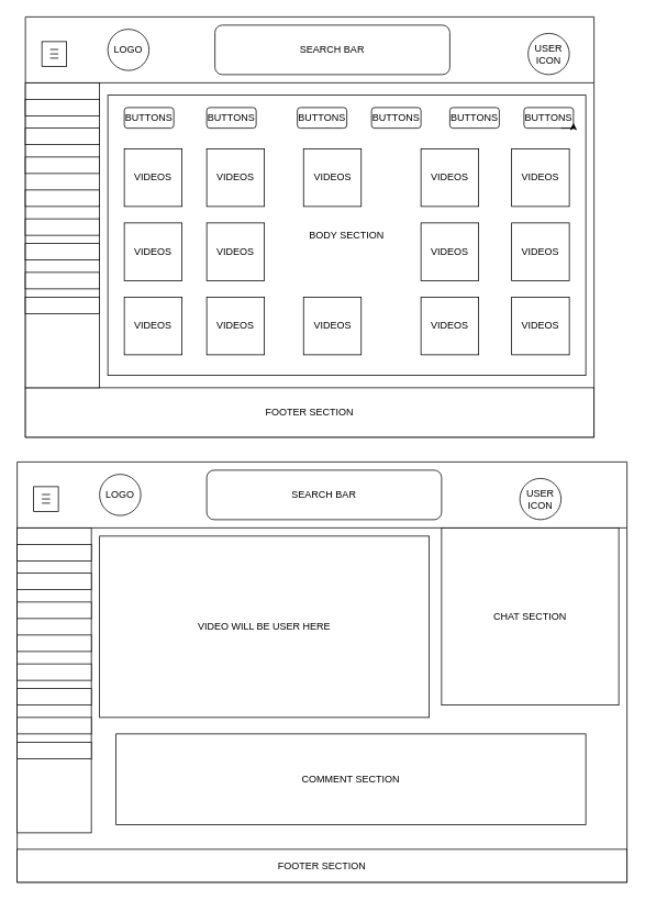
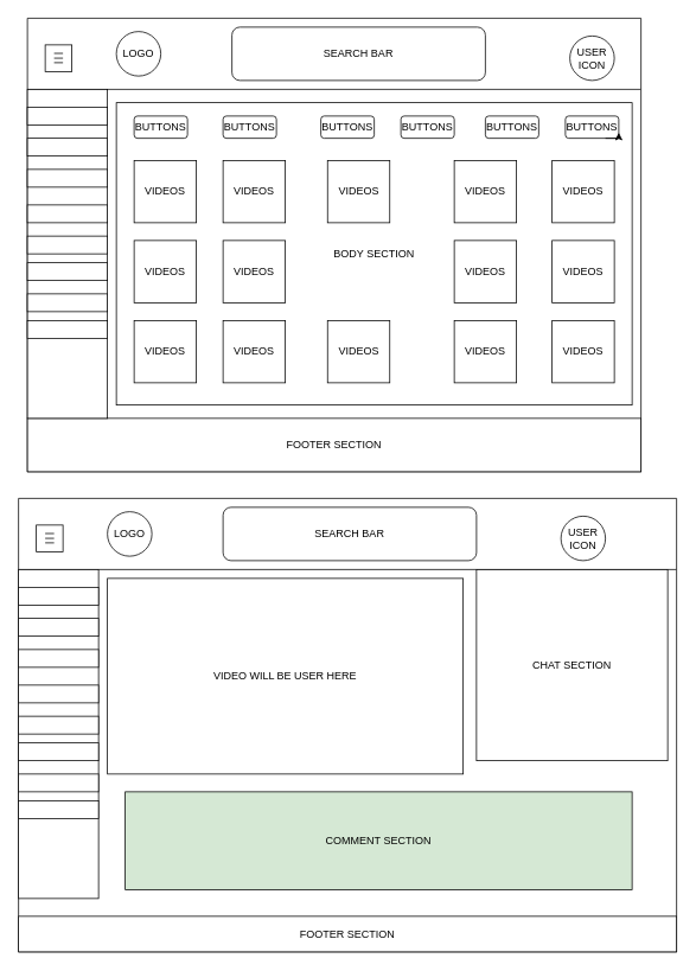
  <mxCell id="0" />
  <mxCell id="1" parent="0" />
  <mxCell id="2" value="HEADER SECTION" style="swimlane;whiteSpace=wrap;html=1;startSize=80;" parent="1" vertex="1"><mxGeometry x="30" y="20" width="690" height="510" as="geometry" /></mxCell>
  <mxCell id="3" value="FOOTER SECTION" style="rounded=0;whiteSpace=wrap;html=1;" parent="2" vertex="1"><mxGeometry y="450" width="690" height="60" as="geometry" /></mxCell>
  <mxCell id="4" value="" style="rounded=0;whiteSpace=wrap;html=1;strokeColor=#000000;" parent="2" vertex="1"><mxGeometry x="20" y="30" width="30" height="30" as="geometry" /></mxCell>
  <mxCell id="5" value="LOGO" style="ellipse;whiteSpace=wrap;html=1;aspect=fixed;" parent="2" vertex="1"><mxGeometry x="100" y="15" width="50" height="50" as="geometry" /></mxCell>
  <mxCell id="6" value="" style="rounded=0;whiteSpace=wrap;html=1;" parent="2" vertex="1"><mxGeometry y="80" width="90" height="370" as="geometry" /></mxCell>
  <mxCell id="7" value="SEARCH BAR" style="rounded=1;whiteSpace=wrap;html=1;" parent="2" vertex="1"><mxGeometry x="230" y="10" width="285" height="60" as="geometry" /></mxCell>
  <mxCell id="8" value="USER ICON" style="ellipse;whiteSpace=wrap;html=1;aspect=fixed;" parent="2" vertex="1"><mxGeometry x="610" y="20" width="50" height="50" as="geometry" /></mxCell>
  <mxCell id="9" style="edgeStyle=orthogonalEdgeStyle;rounded=0;orthogonalLoop=1;jettySize=auto;html=1;exitX=0.5;exitY=1;exitDx=0;exitDy=0;" parent="2" source="6" target="6" edge="1"><mxGeometry relative="1" as="geometry" /></mxCell>
  <mxCell id="10" style="edgeStyle=orthogonalEdgeStyle;rounded=0;orthogonalLoop=1;jettySize=auto;html=1;exitX=0.5;exitY=1;exitDx=0;exitDy=0;" parent="2" source="6" target="6" edge="1"><mxGeometry relative="1" as="geometry" /></mxCell>
  <mxCell id="11" value="BODY SECTION" style="rounded=0;whiteSpace=wrap;html=1;" parent="2" vertex="1"><mxGeometry x="100" y="95" width="580" height="340" as="geometry" /></mxCell>
  <mxCell id="12" value="BUTTONS" style="rounded=1;whiteSpace=wrap;html=1;" parent="2" vertex="1"><mxGeometry x="120" y="110" width="60" height="25" as="geometry" /></mxCell>
  <mxCell id="13" value="BUTTONS" style="rounded=1;whiteSpace=wrap;html=1;" parent="2" vertex="1"><mxGeometry x="220" y="110" width="60" height="25" as="geometry" /></mxCell>
  <mxCell id="14" value="BUTTONS" style="rounded=1;whiteSpace=wrap;html=1;" parent="2" vertex="1"><mxGeometry x="330" y="110" width="60" height="25" as="geometry" /></mxCell>
  <mxCell id="15" value="BUTTONS" style="rounded=1;whiteSpace=wrap;html=1;" parent="2" vertex="1"><mxGeometry x="420" y="110" width="60" height="25" as="geometry" /></mxCell>
  <mxCell id="16" value="BUTTONS" style="rounded=1;whiteSpace=wrap;html=1;" parent="2" vertex="1"><mxGeometry x="515" y="110" width="60" height="25" as="geometry" /></mxCell>
  <mxCell id="17" value="BUTTONS" style="rounded=1;whiteSpace=wrap;html=1;" parent="2" vertex="1"><mxGeometry x="605" y="110" width="60" height="25" as="geometry" /></mxCell>
  <mxCell id="18" style="edgeStyle=orthogonalEdgeStyle;rounded=0;orthogonalLoop=1;jettySize=auto;html=1;exitX=0.75;exitY=1;exitDx=0;exitDy=0;entryX=1;entryY=0.75;entryDx=0;entryDy=0;" parent="2" source="17" target="17" edge="1"><mxGeometry relative="1" as="geometry" /></mxCell>
  <mxCell id="19" value="VIDEOS" style="whiteSpace=wrap;html=1;aspect=fixed;" parent="2" vertex="1"><mxGeometry x="120" y="160" width="70" height="70" as="geometry" /></mxCell>
  <mxCell id="20" value="VIDEOS" style="whiteSpace=wrap;html=1;aspect=fixed;" parent="2" vertex="1"><mxGeometry x="120" y="250" width="70" height="70" as="geometry" /></mxCell>
  <mxCell id="21" value="VIDEOS" style="whiteSpace=wrap;html=1;aspect=fixed;" parent="2" vertex="1"><mxGeometry x="120" y="340" width="70" height="70" as="geometry" /></mxCell>
  <mxCell id="22" value="VIDEOS" style="whiteSpace=wrap;html=1;aspect=fixed;" parent="2" vertex="1"><mxGeometry x="220" y="160" width="70" height="70" as="geometry" /></mxCell>
  <mxCell id="23" value="VIDEOS" style="whiteSpace=wrap;html=1;aspect=fixed;" parent="2" vertex="1"><mxGeometry x="220" y="250" width="70" height="70" as="geometry" /></mxCell>
  <mxCell id="24" value="VIDEOS" style="whiteSpace=wrap;html=1;aspect=fixed;" parent="2" vertex="1"><mxGeometry x="220" y="340" width="70" height="70" as="geometry" /></mxCell>
  <mxCell id="25" value="VIDEOS" style="whiteSpace=wrap;html=1;aspect=fixed;" parent="2" vertex="1"><mxGeometry x="480" y="160" width="70" height="70" as="geometry" /></mxCell>
  <mxCell id="26" value="VIDEOS" style="whiteSpace=wrap;html=1;aspect=fixed;" parent="2" vertex="1"><mxGeometry x="480" y="250" width="70" height="70" as="geometry" /></mxCell>
  <mxCell id="27" value="VIDEOS" style="whiteSpace=wrap;html=1;aspect=fixed;" parent="2" vertex="1"><mxGeometry x="337.5" y="160" width="70" height="70" as="geometry" /></mxCell>
  <mxCell id="28" value="VIDEOS" style="whiteSpace=wrap;html=1;aspect=fixed;" parent="2" vertex="1"><mxGeometry x="337.5" y="340" width="70" height="70" as="geometry" /></mxCell>
  <mxCell id="29" value="VIDEOS" style="whiteSpace=wrap;html=1;aspect=fixed;" parent="2" vertex="1"><mxGeometry x="480" y="340" width="70" height="70" as="geometry" /></mxCell>
  <mxCell id="30" value="VIDEOS" style="whiteSpace=wrap;html=1;aspect=fixed;" parent="2" vertex="1"><mxGeometry x="590" y="160" width="70" height="70" as="geometry" /></mxCell>
  <mxCell id="31" value="VIDEOS" style="whiteSpace=wrap;html=1;aspect=fixed;" parent="2" vertex="1"><mxGeometry x="590" y="250" width="70" height="70" as="geometry" /></mxCell>
  <mxCell id="32" value="VIDEOS" style="whiteSpace=wrap;html=1;aspect=fixed;" parent="2" vertex="1"><mxGeometry x="590" y="340" width="70" height="70" as="geometry" /></mxCell>
  <mxCell id="33" value="" style="endArrow=none;html=1;rounded=0;" parent="2" edge="1"><mxGeometry width="50" height="50" relative="1" as="geometry"><mxPoint x="30" y="39.5" as="sourcePoint" /><mxPoint x="40" y="39.5" as="targetPoint" /></mxGeometry></mxCell>
  <mxCell id="34" value="" style="endArrow=none;html=1;rounded=0;" parent="2" edge="1"><mxGeometry width="50" height="50" relative="1" as="geometry"><mxPoint x="30" y="44.93" as="sourcePoint" /><mxPoint x="40" y="44.93" as="targetPoint" /></mxGeometry></mxCell>
  <mxCell id="35" value="" style="endArrow=none;html=1;rounded=0;" parent="2" edge="1"><mxGeometry width="50" height="50" relative="1" as="geometry"><mxPoint x="30" y="50" as="sourcePoint" /><mxPoint x="40" y="50" as="targetPoint" /></mxGeometry></mxCell>
  <mxCell id="36" value="" style="rounded=0;whiteSpace=wrap;html=1;" parent="2" vertex="1"><mxGeometry y="100" width="90" height="20" as="geometry" /></mxCell>
  <mxCell id="37" value="" style="rounded=0;whiteSpace=wrap;html=1;" parent="2" vertex="1"><mxGeometry y="135" width="90" height="20" as="geometry" /></mxCell>
  <mxCell id="38" value="" style="rounded=0;whiteSpace=wrap;html=1;" parent="2" vertex="1"><mxGeometry y="170" width="90" height="20" as="geometry" /></mxCell>
  <mxCell id="39" value="" style="rounded=0;whiteSpace=wrap;html=1;" parent="2" vertex="1"><mxGeometry y="210" width="90" height="20" as="geometry" /></mxCell>
  <mxCell id="40" value="" style="rounded=0;whiteSpace=wrap;html=1;" parent="2" vertex="1"><mxGeometry y="245" width="90" height="20" as="geometry" /></mxCell>
  <mxCell id="41" value="" style="rounded=0;whiteSpace=wrap;html=1;" parent="2" vertex="1"><mxGeometry y="275" width="90" height="20" as="geometry" /></mxCell>
  <mxCell id="42" value="" style="rounded=0;whiteSpace=wrap;html=1;" parent="2" vertex="1"><mxGeometry y="310" width="90" height="20" as="geometry" /></mxCell>
  <mxCell id="43" value="" style="rounded=0;whiteSpace=wrap;html=1;" parent="2" vertex="1"><mxGeometry y="340" width="90" height="20" as="geometry" /></mxCell>
  <mxCell id="44" value="HEADER SECTION" style="swimlane;whiteSpace=wrap;html=1;startSize=80;" parent="1" vertex="1"><mxGeometry x="20" y="560" width="740" height="510" as="geometry" /></mxCell>
  <mxCell id="45" value="FOOTER SECTION" style="rounded=0;whiteSpace=wrap;html=1;" parent="44" vertex="1"><mxGeometry y="470" width="740" height="40" as="geometry" /></mxCell>
  <mxCell id="46" value="" style="rounded=0;whiteSpace=wrap;html=1;strokeColor=#000000;" parent="44" vertex="1"><mxGeometry x="20" y="30" width="30" height="30" as="geometry" /></mxCell>
  <mxCell id="47" value="LOGO" style="ellipse;whiteSpace=wrap;html=1;aspect=fixed;" parent="44" vertex="1"><mxGeometry x="100" y="15" width="50" height="50" as="geometry" /></mxCell>
  <mxCell id="48" value="" style="rounded=0;whiteSpace=wrap;html=1;" parent="44" vertex="1"><mxGeometry y="80" width="90" height="370" as="geometry" /></mxCell>
  <mxCell id="49" value="SEARCH BAR" style="rounded=1;whiteSpace=wrap;html=1;" parent="44" vertex="1"><mxGeometry x="230" y="10" width="285" height="60" as="geometry" /></mxCell>
  <mxCell id="50" value="USER ICON" style="ellipse;whiteSpace=wrap;html=1;aspect=fixed;" parent="44" vertex="1"><mxGeometry x="610" y="20" width="50" height="50" as="geometry" /></mxCell>
  <mxCell id="51" style="edgeStyle=orthogonalEdgeStyle;rounded=0;orthogonalLoop=1;jettySize=auto;html=1;exitX=0.5;exitY=1;exitDx=0;exitDy=0;" parent="44" source="48" target="48" edge="1"><mxGeometry relative="1" as="geometry" /></mxCell>
  <mxCell id="52" style="edgeStyle=orthogonalEdgeStyle;rounded=0;orthogonalLoop=1;jettySize=auto;html=1;exitX=0.5;exitY=1;exitDx=0;exitDy=0;" parent="44" source="48" target="48" edge="1"><mxGeometry relative="1" as="geometry" /></mxCell>
  <mxCell id="53" value="" style="endArrow=none;html=1;rounded=0;" parent="44" edge="1"><mxGeometry width="50" height="50" relative="1" as="geometry"><mxPoint x="30" y="39.5" as="sourcePoint" /><mxPoint x="40" y="39.5" as="targetPoint" /></mxGeometry></mxCell>
  <mxCell id="54" value="" style="endArrow=none;html=1;rounded=0;" parent="44" edge="1"><mxGeometry width="50" height="50" relative="1" as="geometry"><mxPoint x="30" y="44.93" as="sourcePoint" /><mxPoint x="40" y="44.93" as="targetPoint" /></mxGeometry></mxCell>
  <mxCell id="55" value="" style="endArrow=none;html=1;rounded=0;" parent="44" edge="1"><mxGeometry width="50" height="50" relative="1" as="geometry"><mxPoint x="30" y="50" as="sourcePoint" /><mxPoint x="40" y="50" as="targetPoint" /></mxGeometry></mxCell>
  <mxCell id="56" value="" style="rounded=0;whiteSpace=wrap;html=1;" parent="44" vertex="1"><mxGeometry y="100" width="90" height="20" as="geometry" /></mxCell>
  <mxCell id="57" value="" style="rounded=0;whiteSpace=wrap;html=1;" parent="44" vertex="1"><mxGeometry y="135" width="90" height="20" as="geometry" /></mxCell>
  <mxCell id="58" value="" style="rounded=0;whiteSpace=wrap;html=1;" parent="44" vertex="1"><mxGeometry y="170" width="90" height="20" as="geometry" /></mxCell>
  <mxCell id="59" value="" style="rounded=0;whiteSpace=wrap;html=1;" parent="44" vertex="1"><mxGeometry y="210" width="90" height="20" as="geometry" /></mxCell>
  <mxCell id="60" value="" style="rounded=0;whiteSpace=wrap;html=1;" parent="44" vertex="1"><mxGeometry y="245" width="90" height="20" as="geometry" /></mxCell>
  <mxCell id="61" value="" style="rounded=0;whiteSpace=wrap;html=1;" parent="44" vertex="1"><mxGeometry y="275" width="90" height="20" as="geometry" /></mxCell>
  <mxCell id="62" value="" style="rounded=0;whiteSpace=wrap;html=1;" parent="44" vertex="1"><mxGeometry y="310" width="90" height="20" as="geometry" /></mxCell>
  <mxCell id="63" value="" style="rounded=0;whiteSpace=wrap;html=1;" parent="44" vertex="1"><mxGeometry y="340" width="90" height="20" as="geometry" /></mxCell>
  <mxCell id="64" value="VIDEO WILL BE USER HERE" style="rounded=0;whiteSpace=wrap;html=1;" parent="44" vertex="1"><mxGeometry x="100" y="90" width="400" height="220" as="geometry" /></mxCell>
- <mxCell id="65" value="COMMENT SECTION" style="rounded=0;whiteSpace=wrap;html=1;" parent="44" vertex="1"><mxGeometry x="120" y="330" width="570" height="110" as="geometry" /></mxCell>
+ <mxCell id="65" value="COMMENT SECTION" style="rounded=0;whiteSpace=wrap;html=1;fillColor=#d5e8d4;" parent="44" vertex="1"><mxGeometry x="120" y="330" width="570" height="110" as="geometry" /></mxCell>
  <mxCell id="66" value="CHAT SECTION" style="whiteSpace=wrap;html=1;aspect=fixed;" parent="44" vertex="1"><mxGeometry x="515" y="80" width="215" height="215" as="geometry" /></mxCell>
